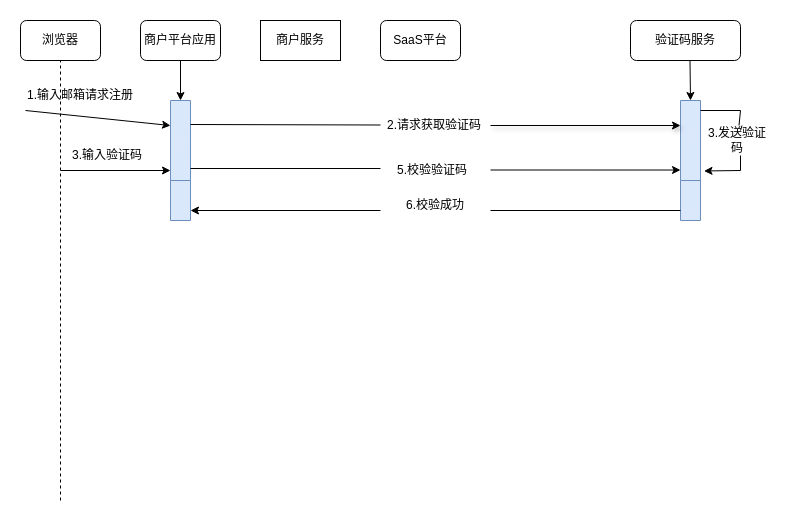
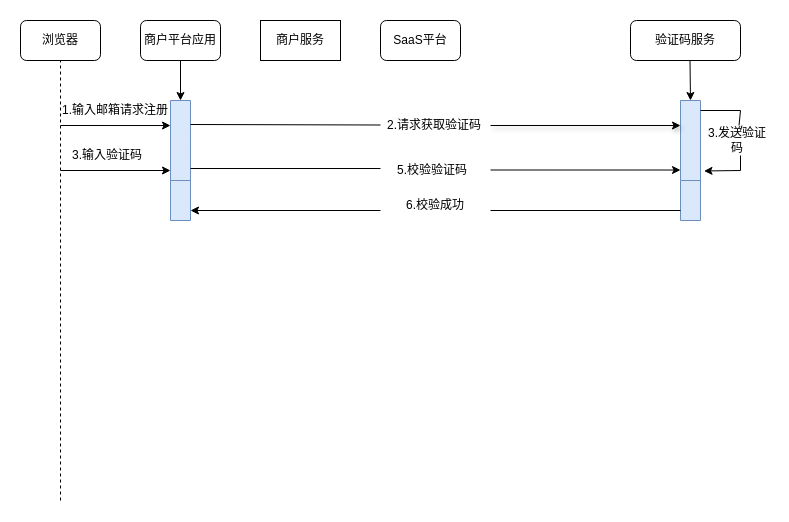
  <mxCell id="0" />
  <mxCell id="1" parent="0" />
  <mxCell id="2" value="浏览器" style="rounded=1;whiteSpace=wrap;html=1;" parent="1" vertex="1"><mxGeometry x="20" y="20" width="80" height="40" as="geometry" /></mxCell>
  <mxCell id="3" value="商户平台应用" style="rounded=1;whiteSpace=wrap;html=1;" parent="1" vertex="1"><mxGeometry x="140" y="20" width="80" height="40" as="geometry" /></mxCell>
  <mxCell id="4" value="商户服务" style="whiteSpace=wrap;html=1;rounded=0;" parent="1" vertex="1"><mxGeometry x="260" y="20" width="80" height="40" as="geometry" /></mxCell>
  <mxCell id="5" value="SaaS平台" style="rounded=1;whiteSpace=wrap;html=1;" parent="1" vertex="1"><mxGeometry x="380" y="20" width="80" height="40" as="geometry" /></mxCell>
  <mxCell id="6" value="验证码服务" style="rounded=1;whiteSpace=wrap;html=1;" parent="1" vertex="1"><mxGeometry x="630" y="20" width="110" height="40" as="geometry" /></mxCell>
  <mxCell id="7" value="" style="endArrow=none;dashed=1;html=1;rounded=0;" parent="1" edge="1"><mxGeometry width="50" height="50" relative="1" as="geometry"><mxPoint x="60" y="500" as="sourcePoint" /><mxPoint x="60" y="60" as="targetPoint" /></mxGeometry></mxCell>
- <mxCell id="8" value="1.输入邮箱请求注册" style="text;html=1;align=center;verticalAlign=middle;whiteSpace=wrap;rounded=0;" parent="1" vertex="1"><mxGeometry x="25" y="80" width="110" height="30" as="geometry" /></mxCell>
+ <mxCell id="8" value="1.输入邮箱请求注册" style="text;html=1;align=center;verticalAlign=middle;whiteSpace=wrap;rounded=0;" parent="1" vertex="1"><mxGeometry x="60" y="95" width="110" height="30" as="geometry" /></mxCell>
  <mxCell id="9" value="" style="endArrow=classic;html=1;rounded=0;exitX=0;exitY=1;exitDx=0;exitDy=0;entryX=0;entryY=0.313;entryDx=0;entryDy=0;entryPerimeter=0;" parent="1" source="8" target="10" edge="1"><mxGeometry width="50" height="50" relative="1" as="geometry"><mxPoint x="80" y="190" as="sourcePoint" /><mxPoint x="160" y="140" as="targetPoint" /></mxGeometry></mxCell>
  <mxCell id="10" value="" style="verticalLabelPosition=bottom;verticalAlign=top;html=1;shape=mxgraph.basic.patternFillRect;fillStyle=diag;step=5;fillStrokeWidth=0.2;fillStrokeColor=#dddddd;fillColor=#dae8fc;strokeColor=#6c8ebf;" parent="1" vertex="1"><mxGeometry x="170" y="100" width="20" height="80" as="geometry" /></mxCell>
  <mxCell id="11" value="" style="endArrow=classic;html=1;rounded=0;entryX=0.5;entryY=0;entryDx=0;entryDy=0;entryPerimeter=0;" parent="1" target="10" edge="1"><mxGeometry width="50" height="50" relative="1" as="geometry"><mxPoint x="180" y="60" as="sourcePoint" /><mxPoint x="240" y="80" as="targetPoint" /></mxGeometry></mxCell>
  <mxCell id="12" value="" style="endArrow=none;html=1;rounded=0;" parent="1" edge="1"><mxGeometry width="50" height="50" relative="1" as="geometry"><mxPoint x="190" y="124" as="sourcePoint" /><mxPoint x="380" y="124.5" as="targetPoint" /></mxGeometry></mxCell>
  <mxCell id="13" value="" style="verticalLabelPosition=bottom;verticalAlign=top;html=1;shape=mxgraph.basic.patternFillRect;fillStyle=diag;step=5;fillStrokeWidth=0.2;fillStrokeColor=#dddddd;fillColor=#dae8fc;strokeColor=#6c8ebf;" parent="1" vertex="1"><mxGeometry x="680" y="100" width="20" height="80" as="geometry" /></mxCell>
  <mxCell id="14" value="" style="endArrow=classic;html=1;rounded=0;" parent="1" edge="1"><mxGeometry width="50" height="50" relative="1" as="geometry"><mxPoint x="689.5" y="60" as="sourcePoint" /><mxPoint x="690" y="100" as="targetPoint" /></mxGeometry></mxCell>
  <mxCell id="15" value="2.请求获取验证码" style="text;html=1;align=left;verticalAlign=middle;whiteSpace=wrap;rounded=0;" parent="1" vertex="1"><mxGeometry x="385" y="110" width="100" height="30" as="geometry" /></mxCell>
  <mxCell id="16" value="" style="endArrow=classic;html=1;rounded=0;entryX=0;entryY=0.5;entryDx=0;entryDy=0;entryPerimeter=0;jumpSize=6;shadow=1;" parent="1" edge="1"><mxGeometry width="50" height="50" relative="1" as="geometry"><mxPoint x="490" y="125" as="sourcePoint" /><mxPoint x="680" y="125" as="targetPoint" /></mxGeometry></mxCell>
  <mxCell id="17" value="" style="endArrow=none;html=1;rounded=0;" parent="1" edge="1"><mxGeometry width="50" height="50" relative="1" as="geometry"><mxPoint x="700" y="110" as="sourcePoint" /><mxPoint x="740" y="110" as="targetPoint" /></mxGeometry></mxCell>
  <mxCell id="18" value="" style="endArrow=none;html=1;rounded=0;" parent="1" source="20" edge="1"><mxGeometry width="50" height="50" relative="1" as="geometry"><mxPoint x="740" y="130" as="sourcePoint" /><mxPoint x="740" y="110" as="targetPoint" /></mxGeometry></mxCell>
  <mxCell id="19" value="" style="endArrow=none;html=1;rounded=0;" parent="1" target="20" edge="1"><mxGeometry width="50" height="50" relative="1" as="geometry"><mxPoint x="740" y="130" as="sourcePoint" /><mxPoint x="740" y="110" as="targetPoint" /></mxGeometry></mxCell>
  <mxCell id="20" value="3.发送验证码" style="text;html=1;align=center;verticalAlign=middle;whiteSpace=wrap;rounded=0;" parent="1" vertex="1"><mxGeometry x="707" y="125" width="60" height="30" as="geometry" /></mxCell>
  <mxCell id="21" value="" style="endArrow=none;html=1;rounded=0;" parent="1" edge="1"><mxGeometry width="50" height="50" relative="1" as="geometry"><mxPoint x="740" y="170" as="sourcePoint" /><mxPoint x="740" y="155" as="targetPoint" /></mxGeometry></mxCell>
  <mxCell id="22" value="" style="endArrow=classic;html=1;rounded=0;entryX=1.175;entryY=0.881;entryDx=0;entryDy=0;entryPerimeter=0;" parent="1" target="13" edge="1"><mxGeometry width="50" height="50" relative="1" as="geometry"><mxPoint x="740" y="170" as="sourcePoint" /><mxPoint x="730" y="220" as="targetPoint" /></mxGeometry></mxCell>
  <mxCell id="23" value="" style="endArrow=classic;html=1;rounded=0;" parent="1" edge="1"><mxGeometry width="50" height="50" relative="1" as="geometry"><mxPoint x="60" y="170" as="sourcePoint" /><mxPoint x="170" y="170" as="targetPoint" /></mxGeometry></mxCell>
  <mxCell id="24" value="3.输入验证码" style="text;html=1;align=left;verticalAlign=middle;whiteSpace=wrap;rounded=0;" parent="1" vertex="1"><mxGeometry x="70" y="140" width="90" height="30" as="geometry" /></mxCell>
  <mxCell id="25" value="" style="endArrow=none;html=1;rounded=0;" parent="1" edge="1"><mxGeometry width="50" height="50" relative="1" as="geometry"><mxPoint x="190" y="168" as="sourcePoint" /><mxPoint x="380" y="168" as="targetPoint" /></mxGeometry></mxCell>
  <mxCell id="26" value="5.校验验证码" style="text;html=1;align=left;verticalAlign=middle;whiteSpace=wrap;rounded=0;" parent="1" vertex="1"><mxGeometry x="395" y="155" width="90" height="30" as="geometry" /></mxCell>
  <mxCell id="27" value="" style="endArrow=classic;html=1;rounded=0;entryX=0;entryY=0.869;entryDx=0;entryDy=0;entryPerimeter=0;" parent="1" target="13" edge="1"><mxGeometry width="50" height="50" relative="1" as="geometry"><mxPoint x="490" y="169.5" as="sourcePoint" /><mxPoint x="580" y="169.5" as="targetPoint" /></mxGeometry></mxCell>
  <mxCell id="28" value="" style="verticalLabelPosition=bottom;verticalAlign=top;html=1;shape=mxgraph.basic.patternFillRect;fillStyle=diag;step=5;fillStrokeWidth=0.2;fillStrokeColor=#dddddd;fillColor=#dae8fc;strokeColor=#6c8ebf;" vertex="1" parent="1"><mxGeometry x="680" y="180" width="20" height="40" as="geometry" /></mxCell>
  <mxCell id="29" value="" style="verticalLabelPosition=bottom;verticalAlign=top;html=1;shape=mxgraph.basic.patternFillRect;fillStyle=diag;step=5;fillStrokeWidth=0.2;fillStrokeColor=#dddddd;fillColor=#dae8fc;strokeColor=#6c8ebf;" vertex="1" parent="1"><mxGeometry x="170" y="180" width="20" height="40" as="geometry" /></mxCell>
  <mxCell id="30" value="" style="endArrow=classic;html=1;rounded=0;" edge="1" parent="1"><mxGeometry width="50" height="50" relative="1" as="geometry"><mxPoint x="380" y="210" as="sourcePoint" /><mxPoint x="190" y="210" as="targetPoint" /></mxGeometry></mxCell>
  <mxCell id="31" value="6.校验成功" style="text;html=1;align=center;verticalAlign=middle;whiteSpace=wrap;rounded=0;" vertex="1" parent="1"><mxGeometry x="405" y="190" width="60" height="30" as="geometry" /></mxCell>
  <mxCell id="32" value="" style="endArrow=none;html=1;rounded=0;entryX=0;entryY=0.75;entryDx=0;entryDy=0;entryPerimeter=0;" edge="1" parent="1" target="28"><mxGeometry width="50" height="50" relative="1" as="geometry"><mxPoint x="490" y="210" as="sourcePoint" /><mxPoint x="620" y="210" as="targetPoint" /></mxGeometry></mxCell>
